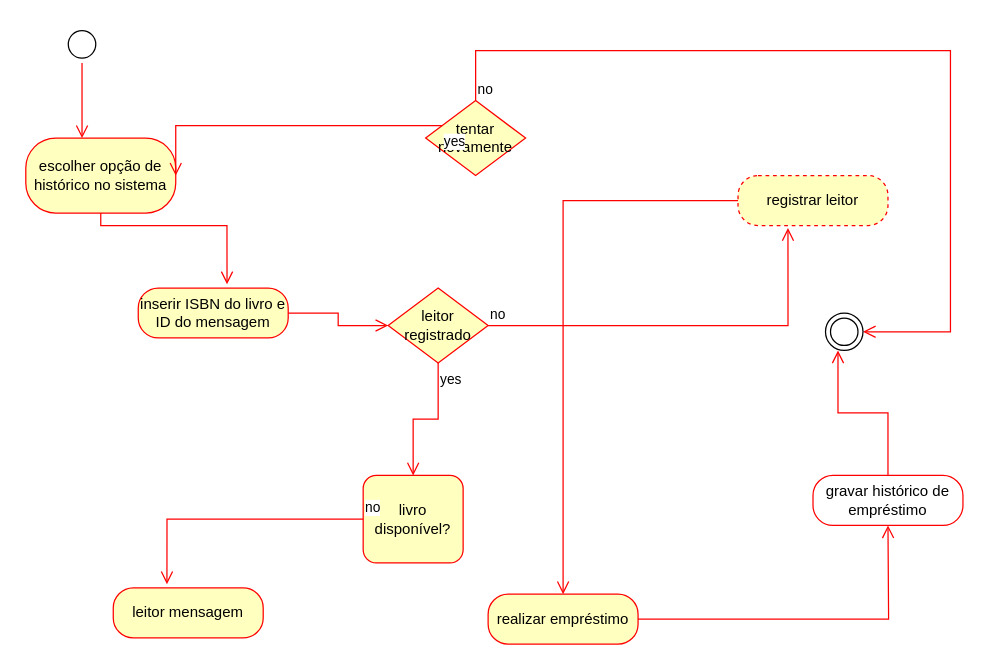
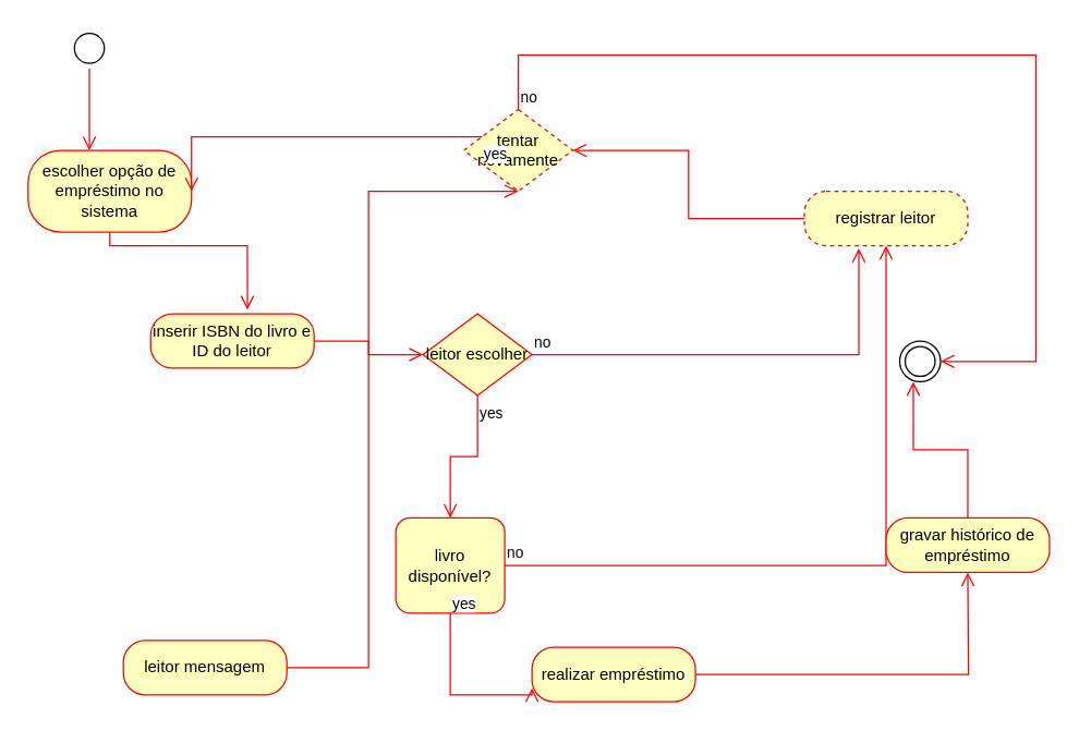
  <mxCell id="0" />
  <mxCell id="1" parent="0" />
- <mxCell id="2" value="escolher opção de histórico no sistema" style="rounded=1;whiteSpace=wrap;html=1;arcSize=40;fontColor=#000000;fillColor=#ffffc0;strokeColor=#ff0000;" vertex="1" parent="1"><mxGeometry x="20" y="110" width="120" height="60" as="geometry" /></mxCell>
+ <mxCell id="2" value="escolher opção de empréstimo no sistema" style="rounded=1;whiteSpace=wrap;html=1;arcSize=40;fontColor=#000000;fillColor=#ffffc0;strokeColor=#ff0000;" vertex="1" parent="1"><mxGeometry x="20" y="110" width="120" height="60" as="geometry" /></mxCell>
  <mxCell id="3" value="" style="edgeStyle=orthogonalEdgeStyle;html=1;verticalAlign=bottom;endArrow=open;endSize=8;strokeColor=#ff0000;rounded=0;entryX=0.592;entryY=-0.075;entryDx=0;entryDy=0;entryPerimeter=0;" edge="1" source="2" parent="1" target="6"><mxGeometry relative="1" as="geometry"><mxPoint x="140" y="190" as="targetPoint" /><Array as="points"><mxPoint x="80" y="180" /><mxPoint x="181" y="180" /></Array></mxGeometry></mxCell>
  <mxCell id="4" value="realizar empréstimo" style="rounded=1;whiteSpace=wrap;html=1;arcSize=40;fontColor=#000000;fillColor=#ffffc0;strokeColor=#ff0000;" vertex="1" parent="1"><mxGeometry x="390" y="475" width="120" height="40" as="geometry" /></mxCell>
  <mxCell id="5" value="" style="edgeStyle=orthogonalEdgeStyle;html=1;verticalAlign=bottom;endArrow=open;endSize=8;strokeColor=#ff0000;rounded=0;" edge="1" source="4" parent="1"><mxGeometry relative="1" as="geometry"><mxPoint x="710" y="420" as="targetPoint" /></mxGeometry></mxCell>
- <mxCell id="6" value="inserir ISBN do livro e ID do mensagem" style="rounded=1;whiteSpace=wrap;html=1;arcSize=40;fontColor=#000000;fillColor=#ffffc0;strokeColor=#ff0000;" vertex="1" parent="1"><mxGeometry x="110" y="230" width="120" height="40" as="geometry" /></mxCell>
+ <mxCell id="6" value="inserir ISBN do livro e ID do leitor" style="rounded=1;whiteSpace=wrap;html=1;arcSize=40;fontColor=#000000;fillColor=#ffffc0;strokeColor=#ff0000;" vertex="1" parent="1"><mxGeometry x="110" y="230" width="120" height="40" as="geometry" /></mxCell>
  <mxCell id="7" value="" style="edgeStyle=orthogonalEdgeStyle;html=1;verticalAlign=bottom;endArrow=open;endSize=8;strokeColor=#ff0000;rounded=0;entryX=0;entryY=0.5;entryDx=0;entryDy=0;" edge="1" source="6" parent="1" target="14"><mxGeometry relative="1" as="geometry"><mxPoint x="170" y="330" as="targetPoint" /></mxGeometry></mxCell>
- <mxCell id="8" value="tentar novamente" style="rhombus;whiteSpace=wrap;html=1;fontColor=#000000;fillColor=#ffffc0;strokeColor=#ff0000;" vertex="1" parent="1"><mxGeometry x="340" y="80" width="80" height="60" as="geometry" /></mxCell>
+ <mxCell id="8" value="tentar novamente" style="rhombus;whiteSpace=wrap;html=1;fontColor=#000000;fillColor=#ffffc0;strokeColor=#ff0000;dashed=1;" vertex="1" parent="1"><mxGeometry x="340" y="80" width="80" height="60" as="geometry" /></mxCell>
  <mxCell id="9" value="no" style="edgeStyle=orthogonalEdgeStyle;html=1;align=left;verticalAlign=bottom;endArrow=open;endSize=8;strokeColor=#ff0000;rounded=0;entryX=1;entryY=0.5;entryDx=0;entryDy=0;exitX=0.5;exitY=0;exitDx=0;exitDy=0;" edge="1" source="8" parent="1" target="23"><mxGeometry x="-1" relative="1" as="geometry"><mxPoint x="520" y="100" as="targetPoint" /><mxPoint x="380" y="70" as="sourcePoint" /><Array as="points"><mxPoint x="380" y="40" /><mxPoint x="760" y="40" /><mxPoint x="760" y="265" /></Array></mxGeometry></mxCell>
  <mxCell id="10" value="yes" style="edgeStyle=orthogonalEdgeStyle;html=1;align=left;verticalAlign=top;endArrow=open;endSize=8;strokeColor=#ff0000;rounded=0;entryX=1;entryY=0.5;entryDx=0;entryDy=0;" edge="1" source="8" parent="1" target="2"><mxGeometry x="-1" relative="1" as="geometry"><mxPoint x="380" y="180" as="targetPoint" /><Array as="points"><mxPoint x="140" y="100" /></Array></mxGeometry></mxCell>
  <mxCell id="11" value="livro disponível?" style="whiteSpace=wrap;html=1;fontColor=#000000;fillColor=#ffffc0;strokeColor=#ff0000;rounded=1;" vertex="1" parent="1"><mxGeometry x="290" y="380" width="80" height="70" as="geometry" /></mxCell>
- <mxCell id="12" value="no" style="edgeStyle=orthogonalEdgeStyle;html=1;align=left;verticalAlign=bottom;endArrow=open;endSize=8;strokeColor=#ff0000;rounded=0;entryX=0.358;entryY=-0.075;entryDx=0;entryDy=0;entryPerimeter=0;" edge="1" source="11" parent="1" target="21"><mxGeometry x="-1" relative="1" as="geometry"><mxPoint x="470" y="400" as="targetPoint" /></mxGeometry></mxCell>
- <mxCell id="14" value="leitor registrado" style="rhombus;whiteSpace=wrap;html=1;fontColor=#000000;fillColor=#ffffc0;strokeColor=#ff0000;" vertex="1" parent="1"><mxGeometry x="310" y="230" width="80" height="60" as="geometry" /></mxCell>
+ <mxCell id="12" value="no" style="edgeStyle=orthogonalEdgeStyle;html=1;align=left;verticalAlign=bottom;endArrow=open;endSize=8;strokeColor=#ff0000;rounded=0;" edge="1" source="11" parent="1" target="19"><mxGeometry x="-1" relative="1" as="geometry"><mxPoint x="470" y="400" as="targetPoint" /></mxGeometry></mxCell>
+ <mxCell id="13" value="yes" style="edgeStyle=orthogonalEdgeStyle;html=1;align=left;verticalAlign=top;endArrow=open;endSize=8;strokeColor=#ff0000;rounded=0;entryX=0;entryY=0.75;entryDx=0;entryDy=0;" edge="1" source="11" parent="1" target="4"><mxGeometry x="-1" y="-20" relative="1" as="geometry"><mxPoint x="330" y="480" as="targetPoint" /><Array as="points"><mxPoint x="330" y="510" /></Array><mxPoint x="20" y="-20" as="offset" /></mxGeometry></mxCell>
+ <mxCell id="14" value="leitor escolher" style="rhombus;whiteSpace=wrap;html=1;fontColor=#000000;fillColor=#ffffc0;strokeColor=#ff0000;" vertex="1" parent="1"><mxGeometry x="310" y="230" width="80" height="60" as="geometry" /></mxCell>
  <mxCell id="15" value="no" style="edgeStyle=orthogonalEdgeStyle;html=1;align=left;verticalAlign=bottom;endArrow=open;endSize=8;strokeColor=#ff0000;rounded=0;entryX=0.333;entryY=1.05;entryDx=0;entryDy=0;entryPerimeter=0;" edge="1" source="14" parent="1" target="19"><mxGeometry x="-1" relative="1" as="geometry"><mxPoint x="490" y="250" as="targetPoint" /></mxGeometry></mxCell>
  <mxCell id="16" value="yes" style="edgeStyle=orthogonalEdgeStyle;html=1;align=left;verticalAlign=top;endArrow=open;endSize=8;strokeColor=#ff0000;rounded=0;entryX=0.5;entryY=0;entryDx=0;entryDy=0;" edge="1" source="14" parent="1" target="11"><mxGeometry x="-1" relative="1" as="geometry"><mxPoint x="350" y="330" as="targetPoint" /></mxGeometry></mxCell>
- <mxCell id="17" value="gravar histórico de empréstimo" style="rounded=1;whiteSpace=wrap;html=1;arcSize=40;fontColor=#000000;fillColor=#ffffff;strokeColor=#ff0000;" vertex="1" parent="1"><mxGeometry x="650" y="380" width="120" height="40" as="geometry" /></mxCell>
+ <mxCell id="17" value="gravar histórico de empréstimo" style="rounded=1;whiteSpace=wrap;html=1;arcSize=40;fontColor=#000000;fillColor=#ffffc0;strokeColor=#ff0000;" vertex="1" parent="1"><mxGeometry x="650" y="380" width="120" height="40" as="geometry" /></mxCell>
  <mxCell id="18" value="" style="edgeStyle=orthogonalEdgeStyle;html=1;verticalAlign=bottom;endArrow=open;endSize=8;strokeColor=#ff0000;rounded=0;entryX=0.333;entryY=1;entryDx=0;entryDy=0;entryPerimeter=0;" edge="1" source="17" parent="1" target="23"><mxGeometry relative="1" as="geometry"><mxPoint x="680" y="280" as="targetPoint" /></mxGeometry></mxCell>
  <mxCell id="19" value="registrar leitor" style="rounded=1;whiteSpace=wrap;html=1;arcSize=40;fontColor=#000000;fillColor=#ffffc0;strokeColor=#ff0000;dashed=1;" vertex="1" parent="1"><mxGeometry x="590" y="140" width="120" height="40" as="geometry" /></mxCell>
- <mxCell id="20" value="" style="edgeStyle=orthogonalEdgeStyle;html=1;verticalAlign=bottom;endArrow=open;endSize=8;strokeColor=#ff0000;rounded=0;" edge="1" source="19" parent="1" target="4"><mxGeometry relative="1" as="geometry"><mxPoint x="690" y="160" as="targetPoint" /></mxGeometry></mxCell>
+ <mxCell id="20" value="" style="edgeStyle=orthogonalEdgeStyle;html=1;verticalAlign=bottom;endArrow=open;endSize=8;strokeColor=#ff0000;rounded=0;entryX=1;entryY=0.5;entryDx=0;entryDy=0;" edge="1" source="19" parent="1" target="8"><mxGeometry relative="1" as="geometry"><mxPoint x="690" y="160" as="targetPoint" /></mxGeometry></mxCell>
  <mxCell id="21" value="leitor mensagem" style="rounded=1;whiteSpace=wrap;html=1;arcSize=40;fontColor=#000000;fillColor=#ffffc0;strokeColor=#ff0000;" vertex="1" parent="1"><mxGeometry x="90" y="470" width="120" height="40" as="geometry" /></mxCell>
+ <mxCell id="22" value="" style="edgeStyle=orthogonalEdgeStyle;html=1;verticalAlign=bottom;endArrow=open;endSize=8;strokeColor=#ff0000;rounded=0;entryX=0.5;entryY=1;entryDx=0;entryDy=0;" edge="1" source="21" parent="1" target="8"><mxGeometry relative="1" as="geometry"><mxPoint x="90" y="450" as="targetPoint" /><Array as="points"><mxPoint x="270" y="490" /><mxPoint x="270" y="140" /></Array></mxGeometry></mxCell>
  <mxCell id="23" value="" style="ellipse;html=1;shape=endState;" vertex="1" parent="1"><mxGeometry x="660" y="250" width="30" height="30" as="geometry" /></mxCell>
  <mxCell id="24" value="" style="ellipse;html=1;shape=startState;" vertex="1" parent="1"><mxGeometry x="50" y="20" width="30" height="30" as="geometry" /></mxCell>
  <mxCell id="25" value="" style="edgeStyle=orthogonalEdgeStyle;html=1;verticalAlign=bottom;endArrow=open;endSize=8;strokeColor=#ff0000;rounded=0;" edge="1" source="24" parent="1"><mxGeometry relative="1" as="geometry"><mxPoint x="65" y="110" as="targetPoint" /></mxGeometry></mxCell>
